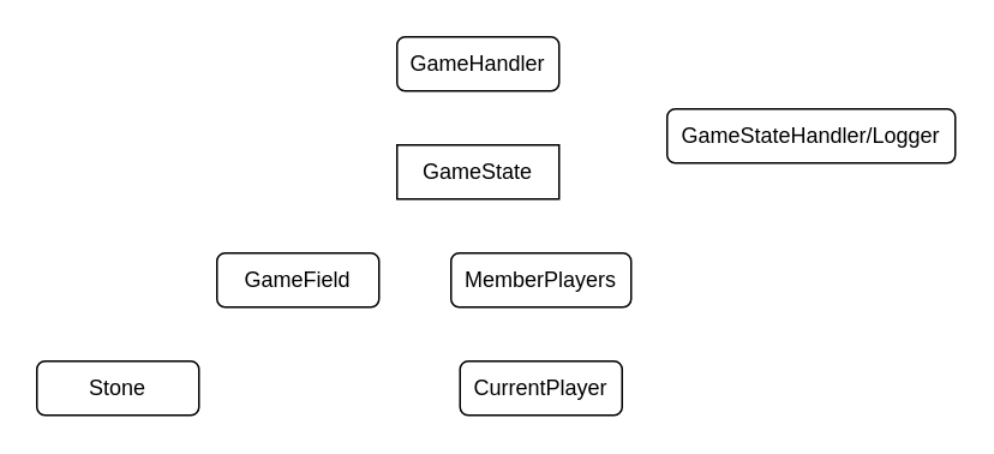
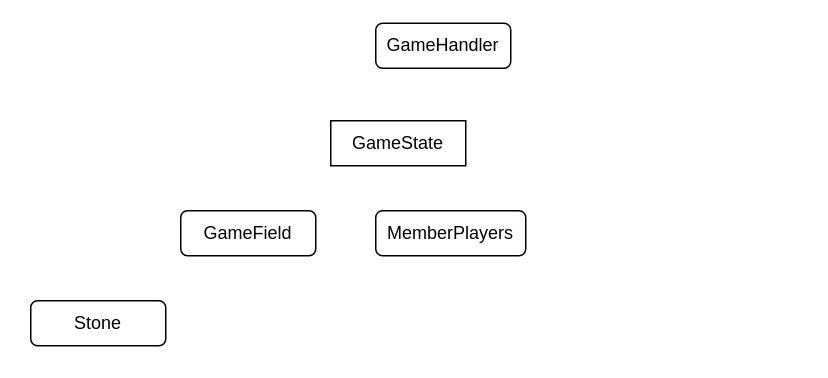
  <mxCell id="0" />
  <mxCell id="1" parent="0" />
- <mxCell id="2" value="GameHandler" style="rounded=1;whiteSpace=wrap;html=1;" vertex="1" parent="1"><mxGeometry x="220" y="20" width="90" height="30" as="geometry" /></mxCell>
+ <mxCell id="2" value="GameHandler" style="rounded=1;whiteSpace=wrap;html=1;" vertex="1" parent="1"><mxGeometry x="250" y="15" width="90" height="30" as="geometry" /></mxCell>
  <mxCell id="3" value="GameField" style="rounded=1;whiteSpace=wrap;html=1;" vertex="1" parent="1"><mxGeometry x="120" y="140" width="90" height="30" as="geometry" /></mxCell>
  <mxCell id="4" value="GameState" style="whiteSpace=wrap;html=1;rounded=0;" vertex="1" parent="1"><mxGeometry x="220" y="80" width="90" height="30" as="geometry" /></mxCell>
  <mxCell id="5" value="MemberPlayers" style="rounded=1;whiteSpace=wrap;html=1;" vertex="1" parent="1"><mxGeometry x="250" y="140" width="100" height="30" as="geometry" /></mxCell>
- <mxCell id="6" value="GameStateHandler/Logger" style="rounded=1;whiteSpace=wrap;html=1;" vertex="1" parent="1"><mxGeometry x="370" y="60" width="160" height="30" as="geometry" /></mxCell>
  <mxCell id="7" value="Stone" style="rounded=1;whiteSpace=wrap;html=1;" vertex="1" parent="1"><mxGeometry x="20" y="200" width="90" height="30" as="geometry" /></mxCell>
- <mxCell id="8" value="CurrentPlayer" style="rounded=1;whiteSpace=wrap;html=1;" vertex="1" parent="1"><mxGeometry x="255" y="200" width="90" height="30" as="geometry" /></mxCell>
